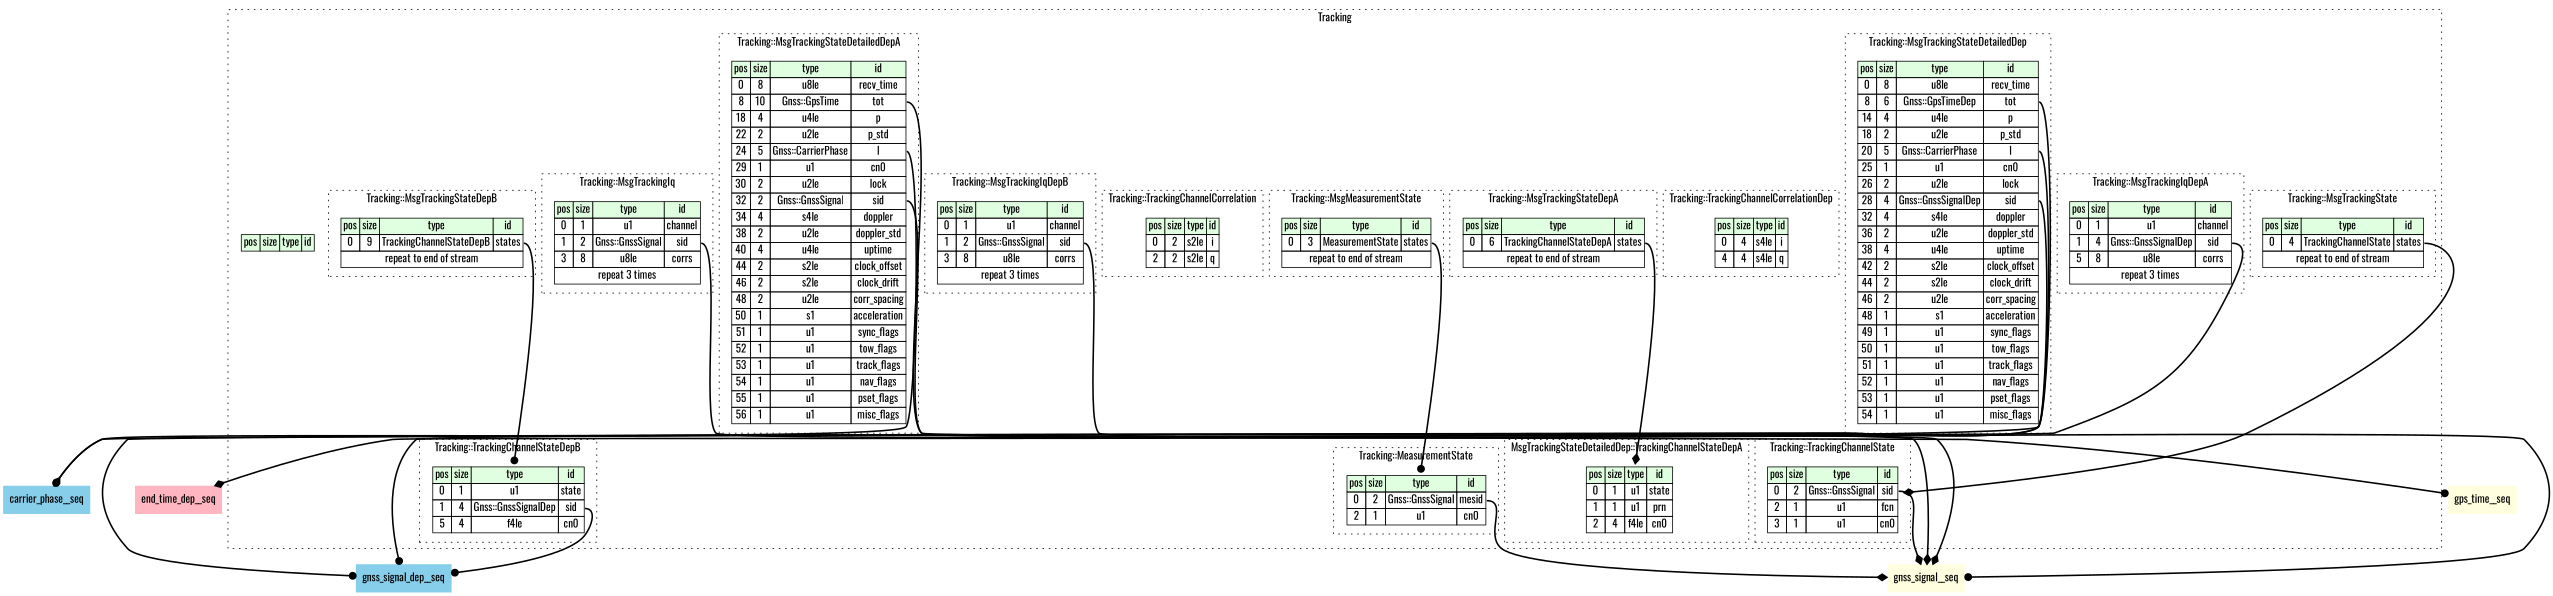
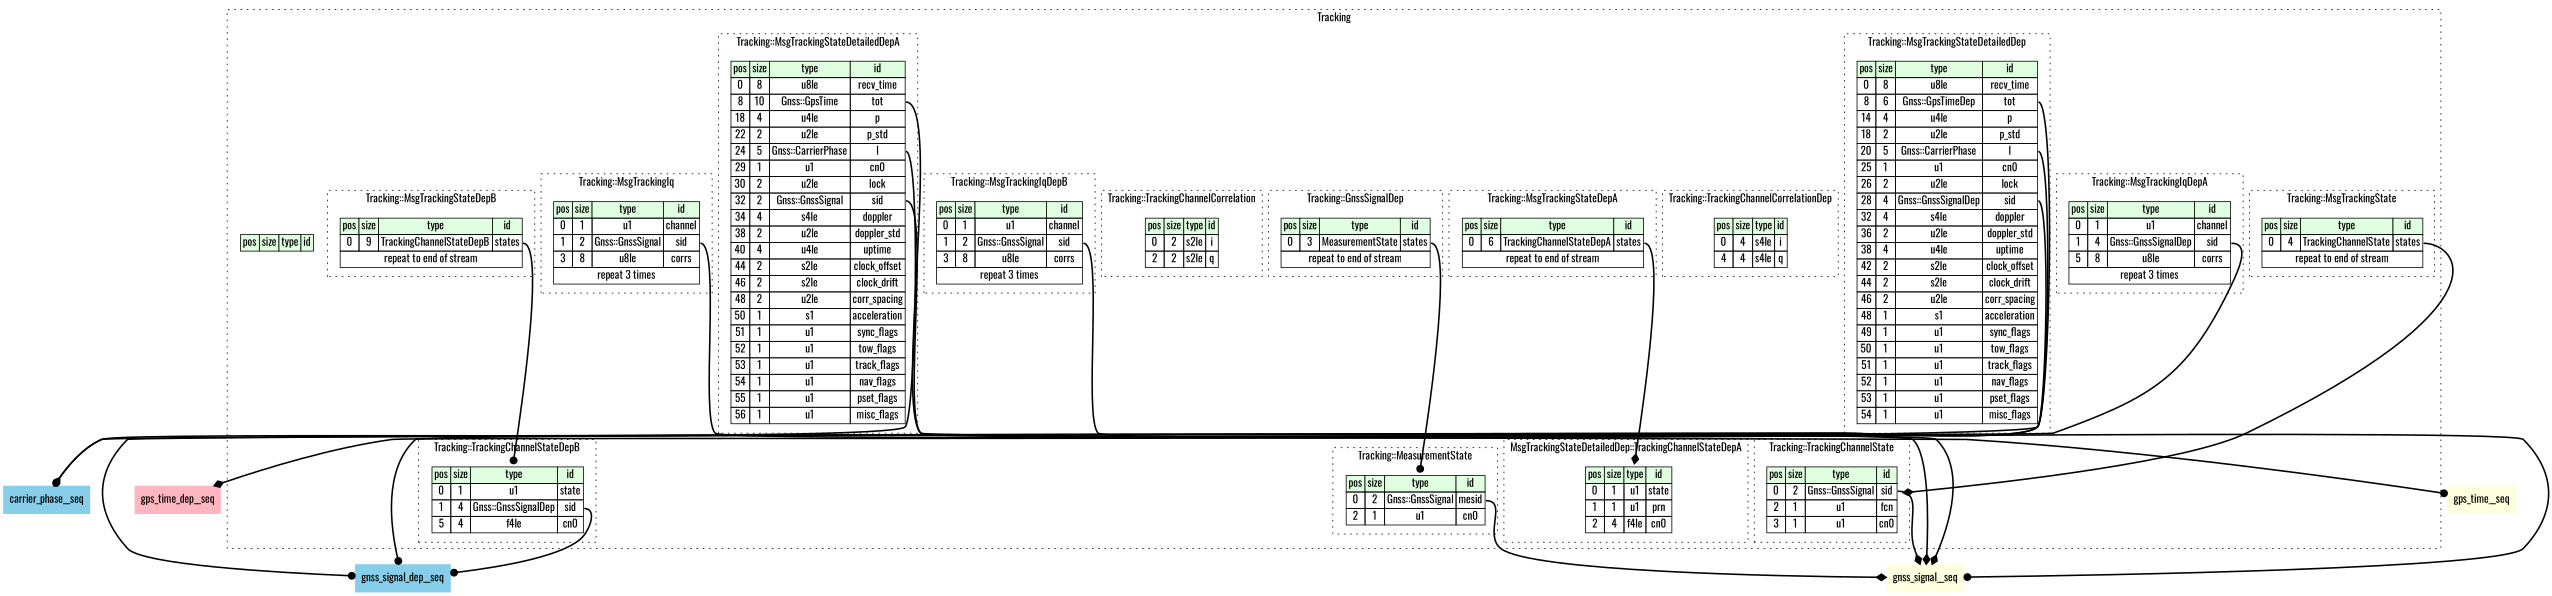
  digraph {
    fontname=Oswald
    rankdir=TB
    node [fontname=Oswald shape=plaintext]
    edge [arrowhead=diamond fontname=Oswald style=bold tailport=sid_type]
    n1 [label=<<TABLE BORDER="0" CELLBORDER="1" CELLSPACING="0"> 				<TR><TD BGCOLOR="#E0FFE0">pos</TD><TD BGCOLOR="#E0FFE0">size</TD><TD BGCOLOR="#E0FFE0">type</TD><TD BGCOLOR="#E0FFE0">id</TD></TR> 				<TR><TD PORT="recv_time_pos">0</TD><TD PORT="recv_time_size">8</TD><TD>u8le</TD><TD PORT="recv_time_type">recv_time</TD></TR> 				<TR><TD PORT="tot_pos">8</TD><TD PORT="tot_size">6</TD><TD>Gnss::GpsTimeDep</TD><TD PORT="tot_type">tot</TD></TR> 				<TR><TD PORT="p_pos">14</TD><TD PORT="p_size">4</TD><TD>u4le</TD><TD PORT="p_type">p</TD></TR> 				<TR><TD PORT="p_std_pos">18</TD><TD PORT="p_std_size">2</TD><TD>u2le</TD><TD PORT="p_std_type">p_std</TD></TR> 				<TR><TD PORT="l_pos">20</TD><TD PORT="l_size">5</TD><TD>Gnss::CarrierPhase</TD><TD PORT="l_type">l</TD></TR> 				<TR><TD PORT="cn0_pos">25</TD><TD PORT="cn0_size">1</TD><TD>u1</TD><TD PORT="cn0_type">cn0</TD></TR> 				<TR><TD PORT="lock_pos">26</TD><TD PORT="lock_size">2</TD><TD>u2le</TD><TD PORT="lock_type">lock</TD></TR> 				<TR><TD PORT="sid_pos">28</TD><TD PORT="sid_size">4</TD><TD>Gnss::GnssSignalDep</TD><TD PORT="sid_type">sid</TD></TR> 				<TR><TD PORT="doppler_pos">32</TD><TD PORT="doppler_size">4</TD><TD>s4le</TD><TD PORT="doppler_type">doppler</TD></TR> 				<TR><TD PORT="doppler_std_pos">36</TD><TD PORT="doppler_std_size">2</TD><TD>u2le</TD><TD PORT="doppler_std_type">doppler_std</TD></TR> 				<TR><TD PORT="uptime_pos">38</TD><TD PORT="uptime_size">4</TD><TD>u4le</TD><TD PORT="uptime_type">uptime</TD></TR> 				<TR><TD PORT="clock_offset_pos">42</TD><TD PORT="clock_offset_size">2</TD><TD>s2le</TD><TD PORT="clock_offset_type">clock_offset</TD></TR> 				<TR><TD PORT="clock_drift_pos">44</TD><TD PORT="clock_drift_size">2</TD><TD>s2le</TD><TD PORT="clock_drift_type">clock_drift</TD></TR> 				<TR><TD PORT="corr_spacing_pos">46</TD><TD PORT="corr_spacing_size">2</TD><TD>u2le</TD><TD PORT="corr_spacing_type">corr_spacing</TD></TR> 				<TR><TD PORT="acceleration_pos">48</TD><TD PORT="acceleration_size">1</TD><TD>s1</TD><TD PORT="acceleration_type">acceleration</TD></TR> 				<TR><TD PORT="sync_flags_pos">49</TD><TD PORT="sync_flags_size">1</TD><TD>u1</TD><TD PORT="sync_flags_type">sync_flags</TD></TR> 				<TR><TD PORT="tow_flags_pos">50</TD><TD PORT="tow_flags_size">1</TD><TD>u1</TD><TD PORT="tow_flags_type">tow_flags</TD></TR> 				<TR><TD PORT="track_flags_pos">51</TD><TD PORT="track_flags_size">1</TD><TD>u1</TD><TD PORT="track_flags_type">track_flags</TD></TR> 				<TR><TD PORT="nav_flags_pos">52</TD><TD PORT="nav_flags_size">1</TD><TD>u1</TD><TD PORT="nav_flags_type">nav_flags</TD></TR> 				<TR><TD PORT="pset_flags_pos">53</TD><TD PORT="pset_flags_size">1</TD><TD>u1</TD><TD PORT="pset_flags_type">pset_flags</TD></TR> 				<TR><TD PORT="misc_flags_pos">54</TD><TD PORT="misc_flags_size">1</TD><TD>u1</TD><TD PORT="misc_flags_type">misc_flags</TD></TR> 			</TABLE>>]
    n2 [label=<<TABLE BORDER="0" CELLBORDER="1" CELLSPACING="0"> 				<TR><TD BGCOLOR="#E0FFE0">pos</TD><TD BGCOLOR="#E0FFE0">size</TD><TD BGCOLOR="#E0FFE0">type</TD><TD BGCOLOR="#E0FFE0">id</TD></TR> 				<TR><TD PORT="state_pos">0</TD><TD PORT="state_size">1</TD><TD>u1</TD><TD PORT="state_type">state</TD></TR> 				<TR><TD PORT="sid_pos">1</TD><TD PORT="sid_size">4</TD><TD>Gnss::GnssSignalDep</TD><TD PORT="sid_type">sid</TD></TR> 				<TR><TD PORT="cn0_pos">5</TD><TD PORT="cn0_size">4</TD><TD>f4le</TD><TD PORT="cn0_type">cn0</TD></TR> 			</TABLE>>]
    n3 [label=<<TABLE BORDER="0" CELLBORDER="1" CELLSPACING="0"> 				<TR><TD BGCOLOR="#E0FFE0">pos</TD><TD BGCOLOR="#E0FFE0">size</TD><TD BGCOLOR="#E0FFE0">type</TD><TD BGCOLOR="#E0FFE0">id</TD></TR> 				<TR><TD PORT="sid_pos">0</TD><TD PORT="sid_size">2</TD><TD>Gnss::GnssSignal</TD><TD PORT="sid_type">sid</TD></TR> 				<TR><TD PORT="fcn_pos">2</TD><TD PORT="fcn_size">1</TD><TD>u1</TD><TD PORT="fcn_type">fcn</TD></TR> 				<TR><TD PORT="cn0_pos">3</TD><TD PORT="cn0_size">1</TD><TD>u1</TD><TD PORT="cn0_type">cn0</TD></TR> 			</TABLE>>]
    n4 [label=<<TABLE BORDER="0" CELLBORDER="1" CELLSPACING="0"> 				<TR><TD BGCOLOR="#E0FFE0">pos</TD><TD BGCOLOR="#E0FFE0">size</TD><TD BGCOLOR="#E0FFE0">type</TD><TD BGCOLOR="#E0FFE0">id</TD></TR> 				<TR><TD PORT="states_pos">0</TD><TD PORT="states_size">4</TD><TD>TrackingChannelState</TD><TD PORT="states_type">states</TD></TR> 				<TR><TD COLSPAN="4" PORT="states__repeat">repeat to end of stream</TD></TR> 			</TABLE>>]
    n5 [label=<<TABLE BORDER="0" CELLBORDER="1" CELLSPACING="0"> 				<TR><TD BGCOLOR="#E0FFE0">pos</TD><TD BGCOLOR="#E0FFE0">size</TD><TD BGCOLOR="#E0FFE0">type</TD><TD BGCOLOR="#E0FFE0">id</TD></TR> 				<TR><TD PORT="state_pos">0</TD><TD PORT="state_size">1</TD><TD>u1</TD><TD PORT="state_type">state</TD></TR> 				<TR><TD PORT="prn_pos">1</TD><TD PORT="prn_size">1</TD><TD>u1</TD><TD PORT="prn_type">prn</TD></TR> 				<TR><TD PORT="cn0_pos">2</TD><TD PORT="cn0_size">4</TD><TD>f4le</TD><TD PORT="cn0_type">cn0</TD></TR> 			</TABLE>>]
    n6 [label=<<TABLE BORDER="0" CELLBORDER="1" CELLSPACING="0"> 				<TR><TD BGCOLOR="#E0FFE0">pos</TD><TD BGCOLOR="#E0FFE0">size</TD><TD BGCOLOR="#E0FFE0">type</TD><TD BGCOLOR="#E0FFE0">id</TD></TR> 				<TR><TD PORT="channel_pos">0</TD><TD PORT="channel_size">1</TD><TD>u1</TD><TD PORT="channel_type">channel</TD></TR> 				<TR><TD PORT="sid_pos">1</TD><TD PORT="sid_size">4</TD><TD>Gnss::GnssSignalDep</TD><TD PORT="sid_type">sid</TD></TR> 				<TR><TD PORT="corrs_pos">5</TD><TD PORT="corrs_size">8</TD><TD>u8le</TD><TD PORT="corrs_type">corrs</TD></TR> 				<TR><TD COLSPAN="4" PORT="corrs__repeat">repeat 3 times</TD></TR> 			</TABLE>>]
    n7 [label=<<TABLE BORDER="0" CELLBORDER="1" CELLSPACING="0"> 				<TR><TD BGCOLOR="#E0FFE0">pos</TD><TD BGCOLOR="#E0FFE0">size</TD><TD BGCOLOR="#E0FFE0">type</TD><TD BGCOLOR="#E0FFE0">id</TD></TR> 				<TR><TD PORT="i_pos">0</TD><TD PORT="i_size">4</TD><TD>s4le</TD><TD PORT="i_type">i</TD></TR> 				<TR><TD PORT="q_pos">4</TD><TD PORT="q_size">4</TD><TD>s4le</TD><TD PORT="q_type">q</TD></TR> 			</TABLE>>]
    n8 [label=<<TABLE BORDER="0" CELLBORDER="1" CELLSPACING="0"> 				<TR><TD BGCOLOR="#E0FFE0">pos</TD><TD BGCOLOR="#E0FFE0">size</TD><TD BGCOLOR="#E0FFE0">type</TD><TD BGCOLOR="#E0FFE0">id</TD></TR> 				<TR><TD PORT="states_pos">0</TD><TD PORT="states_size">6</TD><TD>TrackingChannelStateDepA</TD><TD PORT="states_type">states</TD></TR> 				<TR><TD COLSPAN="4" PORT="states__repeat">repeat to end of stream</TD></TR> 			</TABLE>>]
    n9 [label=<<TABLE BORDER="0" CELLBORDER="1" CELLSPACING="0"> 				<TR><TD BGCOLOR="#E0FFE0">pos</TD><TD BGCOLOR="#E0FFE0">size</TD><TD BGCOLOR="#E0FFE0">type</TD><TD BGCOLOR="#E0FFE0">id</TD></TR> 				<TR><TD PORT="states_pos">0</TD><TD PORT="states_size">3</TD><TD>MeasurementState</TD><TD PORT="states_type">states</TD></TR> 				<TR><TD COLSPAN="4" PORT="states__repeat">repeat to end of stream</TD></TR> 			</TABLE>>]
    n10 [label=<<TABLE BORDER="0" CELLBORDER="1" CELLSPACING="0"> 				<TR><TD BGCOLOR="#E0FFE0">pos</TD><TD BGCOLOR="#E0FFE0">size</TD><TD BGCOLOR="#E0FFE0">type</TD><TD BGCOLOR="#E0FFE0">id</TD></TR> 				<TR><TD PORT="i_pos">0</TD><TD PORT="i_size">2</TD><TD>s2le</TD><TD PORT="i_type">i</TD></TR> 				<TR><TD PORT="q_pos">2</TD><TD PORT="q_size">2</TD><TD>s2le</TD><TD PORT="q_type">q</TD></TR> 			</TABLE>>]
    n11 [label=<<TABLE BORDER="0" CELLBORDER="1" CELLSPACING="0"> 				<TR><TD BGCOLOR="#E0FFE0">pos</TD><TD BGCOLOR="#E0FFE0">size</TD><TD BGCOLOR="#E0FFE0">type</TD><TD BGCOLOR="#E0FFE0">id</TD></TR> 				<TR><TD PORT="states_pos">0</TD><TD PORT="states_size">9</TD><TD>TrackingChannelStateDepB</TD><TD PORT="states_type">states</TD></TR> 				<TR><TD COLSPAN="4" PORT="states__repeat">repeat to end of stream</TD></TR> 			</TABLE>>]
    n12 [label=<<TABLE BORDER="0" CELLBORDER="1" CELLSPACING="0"> 				<TR><TD BGCOLOR="#E0FFE0">pos</TD><TD BGCOLOR="#E0FFE0">size</TD><TD BGCOLOR="#E0FFE0">type</TD><TD BGCOLOR="#E0FFE0">id</TD></TR> 				<TR><TD PORT="channel_pos">0</TD><TD PORT="channel_size">1</TD><TD>u1</TD><TD PORT="channel_type">channel</TD></TR> 				<TR><TD PORT="sid_pos">1</TD><TD PORT="sid_size">2</TD><TD>Gnss::GnssSignal</TD><TD PORT="sid_type">sid</TD></TR> 				<TR><TD PORT="corrs_pos">3</TD><TD PORT="corrs_size">8</TD><TD>u8le</TD><TD PORT="corrs_type">corrs</TD></TR> 				<TR><TD COLSPAN="4" PORT="corrs__repeat">repeat 3 times</TD></TR> 			</TABLE>>]
    n13 [label=<<TABLE BORDER="0" CELLBORDER="1" CELLSPACING="0"> 				<TR><TD BGCOLOR="#E0FFE0">pos</TD><TD BGCOLOR="#E0FFE0">size</TD><TD BGCOLOR="#E0FFE0">type</TD><TD BGCOLOR="#E0FFE0">id</TD></TR> 				<TR><TD PORT="recv_time_pos">0</TD><TD PORT="recv_time_size">8</TD><TD>u8le</TD><TD PORT="recv_time_type">recv_time</TD></TR> 				<TR><TD PORT="tot_pos">8</TD><TD PORT="tot_size">10</TD><TD>Gnss::GpsTime</TD><TD PORT="tot_type">tot</TD></TR> 				<TR><TD PORT="p_pos">18</TD><TD PORT="p_size">4</TD><TD>u4le</TD><TD PORT="p_type">p</TD></TR> 				<TR><TD PORT="p_std_pos">22</TD><TD PORT="p_std_size">2</TD><TD>u2le</TD><TD PORT="p_std_type">p_std</TD></TR> 				<TR><TD PORT="l_pos">24</TD><TD PORT="l_size">5</TD><TD>Gnss::CarrierPhase</TD><TD PORT="l_type">l</TD></TR> 				<TR><TD PORT="cn0_pos">29</TD><TD PORT="cn0_size">1</TD><TD>u1</TD><TD PORT="cn0_type">cn0</TD></TR> 				<TR><TD PORT="lock_pos">30</TD><TD PORT="lock_size">2</TD><TD>u2le</TD><TD PORT="lock_type">lock</TD></TR> 				<TR><TD PORT="sid_pos">32</TD><TD PORT="sid_size">2</TD><TD>Gnss::GnssSignal</TD><TD PORT="sid_type">sid</TD></TR> 				<TR><TD PORT="doppler_pos">34</TD><TD PORT="doppler_size">4</TD><TD>s4le</TD><TD PORT="doppler_type">doppler</TD></TR> 				<TR><TD PORT="doppler_std_pos">38</TD><TD PORT="doppler_std_size">2</TD><TD>u2le</TD><TD PORT="doppler_std_type">doppler_std</TD></TR> 				<TR><TD PORT="uptime_pos">40</TD><TD PORT="uptime_size">4</TD><TD>u4le</TD><TD PORT="uptime_type">uptime</TD></TR> 				<TR><TD PORT="clock_offset_pos">44</TD><TD PORT="clock_offset_size">2</TD><TD>s2le</TD><TD PORT="clock_offset_type">clock_offset</TD></TR> 				<TR><TD PORT="clock_drift_pos">46</TD><TD PORT="clock_drift_size">2</TD><TD>s2le</TD><TD PORT="clock_drift_type">clock_drift</TD></TR> 				<TR><TD PORT="corr_spacing_pos">48</TD><TD PORT="corr_spacing_size">2</TD><TD>u2le</TD><TD PORT="corr_spacing_type">corr_spacing</TD></TR> 				<TR><TD PORT="acceleration_pos">50</TD><TD PORT="acceleration_size">1</TD><TD>s1</TD><TD PORT="acceleration_type">acceleration</TD></TR> 				<TR><TD PORT="sync_flags_pos">51</TD><TD PORT="sync_flags_size">1</TD><TD>u1</TD><TD PORT="sync_flags_type">sync_flags</TD></TR> 				<TR><TD PORT="tow_flags_pos">52</TD><TD PORT="tow_flags_size">1</TD><TD>u1</TD><TD PORT="tow_flags_type">tow_flags</TD></TR> 				<TR><TD PORT="track_flags_pos">53</TD><TD PORT="track_flags_size">1</TD><TD>u1</TD><TD PORT="track_flags_type">track_flags</TD></TR> 				<TR><TD PORT="nav_flags_pos">54</TD><TD PORT="nav_flags_size">1</TD><TD>u1</TD><TD PORT="nav_flags_type">nav_flags</TD></TR> 				<TR><TD PORT="pset_flags_pos">55</TD><TD PORT="pset_flags_size">1</TD><TD>u1</TD><TD PORT="pset_flags_type">pset_flags</TD></TR> 				<TR><TD PORT="misc_flags_pos">56</TD><TD PORT="misc_flags_size">1</TD><TD>u1</TD><TD PORT="misc_flags_type">misc_flags</TD></TR> 			</TABLE>>]
    n14 [label=<<TABLE BORDER="0" CELLBORDER="1" CELLSPACING="0"> 				<TR><TD BGCOLOR="#E0FFE0">pos</TD><TD BGCOLOR="#E0FFE0">size</TD><TD BGCOLOR="#E0FFE0">type</TD><TD BGCOLOR="#E0FFE0">id</TD></TR> 				<TR><TD PORT="mesid_pos">0</TD><TD PORT="mesid_size">2</TD><TD>Gnss::GnssSignal</TD><TD PORT="mesid_type">mesid</TD></TR> 				<TR><TD PORT="cn0_pos">2</TD><TD PORT="cn0_size">1</TD><TD>u1</TD><TD PORT="cn0_type">cn0</TD></TR> 			</TABLE>>]
    n15 [label=<<TABLE BORDER="0" CELLBORDER="1" CELLSPACING="0"> 				<TR><TD BGCOLOR="#E0FFE0">pos</TD><TD BGCOLOR="#E0FFE0">size</TD><TD BGCOLOR="#E0FFE0">type</TD><TD BGCOLOR="#E0FFE0">id</TD></TR> 				<TR><TD PORT="channel_pos">0</TD><TD PORT="channel_size">1</TD><TD>u1</TD><TD PORT="channel_type">channel</TD></TR> 				<TR><TD PORT="sid_pos">1</TD><TD PORT="sid_size">2</TD><TD>Gnss::GnssSignal</TD><TD PORT="sid_type">sid</TD></TR> 				<TR><TD PORT="corrs_pos">3</TD><TD PORT="corrs_size">8</TD><TD>u8le</TD><TD PORT="corrs_type">corrs</TD></TR> 				<TR><TD COLSPAN="4" PORT="corrs__repeat">repeat 3 times</TD></TR> 			</TABLE>>]
    n16 [label=<<TABLE BORDER="0" CELLBORDER="1" CELLSPACING="0"> 			<TR><TD BGCOLOR="#E0FFE0">pos</TD><TD BGCOLOR="#E0FFE0">size</TD><TD BGCOLOR="#E0FFE0">type</TD><TD BGCOLOR="#E0FFE0">id</TD></TR> 		</TABLE>>]
-   gps_time_dep__seq [fillcolor=lightpink style=filled label=end_time_dep__seq]
+   gps_time_dep__seq [fillcolor=lightpink style=filled]
    carrier_phase__seq [fillcolor=skyblue style=filled]
    gnss_signal_dep__seq [fillcolor=skyblue style=filled]
    gnss_signal__seq [fillcolor=lightyellow style=filled]
    gps_time__seq [fillcolor=lightyellow style=filled]
    subgraph cluster_1 {
      label=Tracking
      style=dotted
      n16
      subgraph cluster_2 {
        label="Tracking::MsgTrackingStateDetailedDep"
        style=dotted
        n1
      }
      subgraph cluster_3 {
        label="Tracking::TrackingChannelStateDepB"
        style=dotted
        n2
      }
      subgraph cluster_4 {
        label="Tracking::TrackingChannelState"
        style=dotted
        n3
      }
      subgraph cluster_5 {
        label="Tracking::MsgTrackingState"
        style=dotted
        n4
      }
      subgraph cluster_6 {
        label="MsgTrackingStateDetailedDep::TrackingChannelStateDepA"
        style=dotted
        n5
      }
      subgraph cluster_7 {
        label="Tracking::MsgTrackingIqDepA"
        style=dotted
        n6
      }
      subgraph cluster_8 {
        label="Tracking::TrackingChannelCorrelationDep"
        style=dotted
        n7
      }
      subgraph cluster_9 {
        label="Tracking::MsgTrackingStateDepA"
        style=dotted
        n8
      }
      subgraph cluster_10 {
-       label="Tracking::MsgMeasurementState"
+       label="Tracking::GnssSignalDep"
        style=dotted
        n9
      }
      subgraph cluster_11 {
        label="Tracking::TrackingChannelCorrelation"
        style=dotted
        n10
      }
      subgraph cluster_12 {
        label="Tracking::MsgTrackingStateDepB"
        style=dotted
        n11
      }
      subgraph cluster_13 {
        label="Tracking::MsgTrackingIq"
        style=dotted
        n12
      }
      subgraph cluster_14 {
        label="Tracking::MsgTrackingStateDetailedDepA"
        style=dotted
        n13
      }
      subgraph cluster_15 {
        label="Tracking::MeasurementState"
        style=dotted
        n14
      }
      subgraph cluster_16 {
        label="Tracking::MsgTrackingIqDepB"
        style=dotted
        n15
      }
    }
    n1 -> gps_time_dep__seq [tailport=tot_type]
    n1 -> carrier_phase__seq [arrowhead=dot tailport=l_type]
    n1 -> gnss_signal_dep__seq [arrowhead=dot]
    n2 -> gnss_signal_dep__seq [arrowhead=dot]
    n3 -> gnss_signal__seq
    n4 -> n3 [tailport=states_type]
    n6 -> gnss_signal_dep__seq [arrowhead=dot]
    n8 -> n5 [tailport=states_type]
    n9 -> n14 [arrowhead=dot tailport=states_type]
    n11 -> n2 [arrowhead=dot tailport=states_type]
    n12 -> gnss_signal__seq
    n13 -> carrier_phase__seq [tailport=l_type]
    n13 -> gnss_signal__seq
    n13 -> gps_time__seq [arrowhead=dot tailport=tot_type]
    n14 -> gnss_signal__seq [tailport=mesid_type]
    n15 -> gnss_signal__seq [arrowhead=dot]
  }
